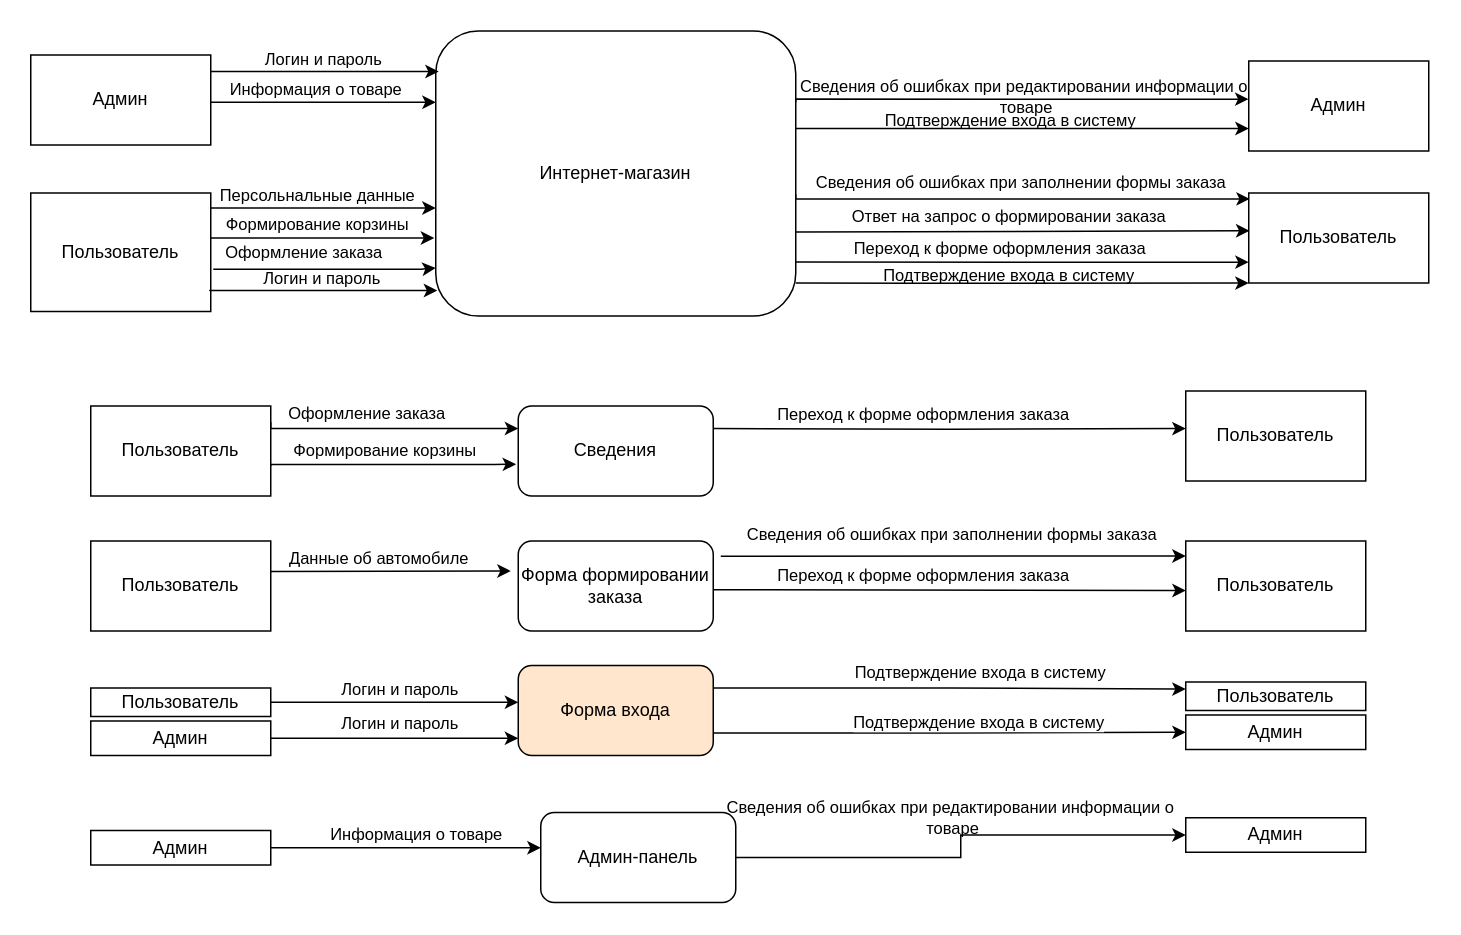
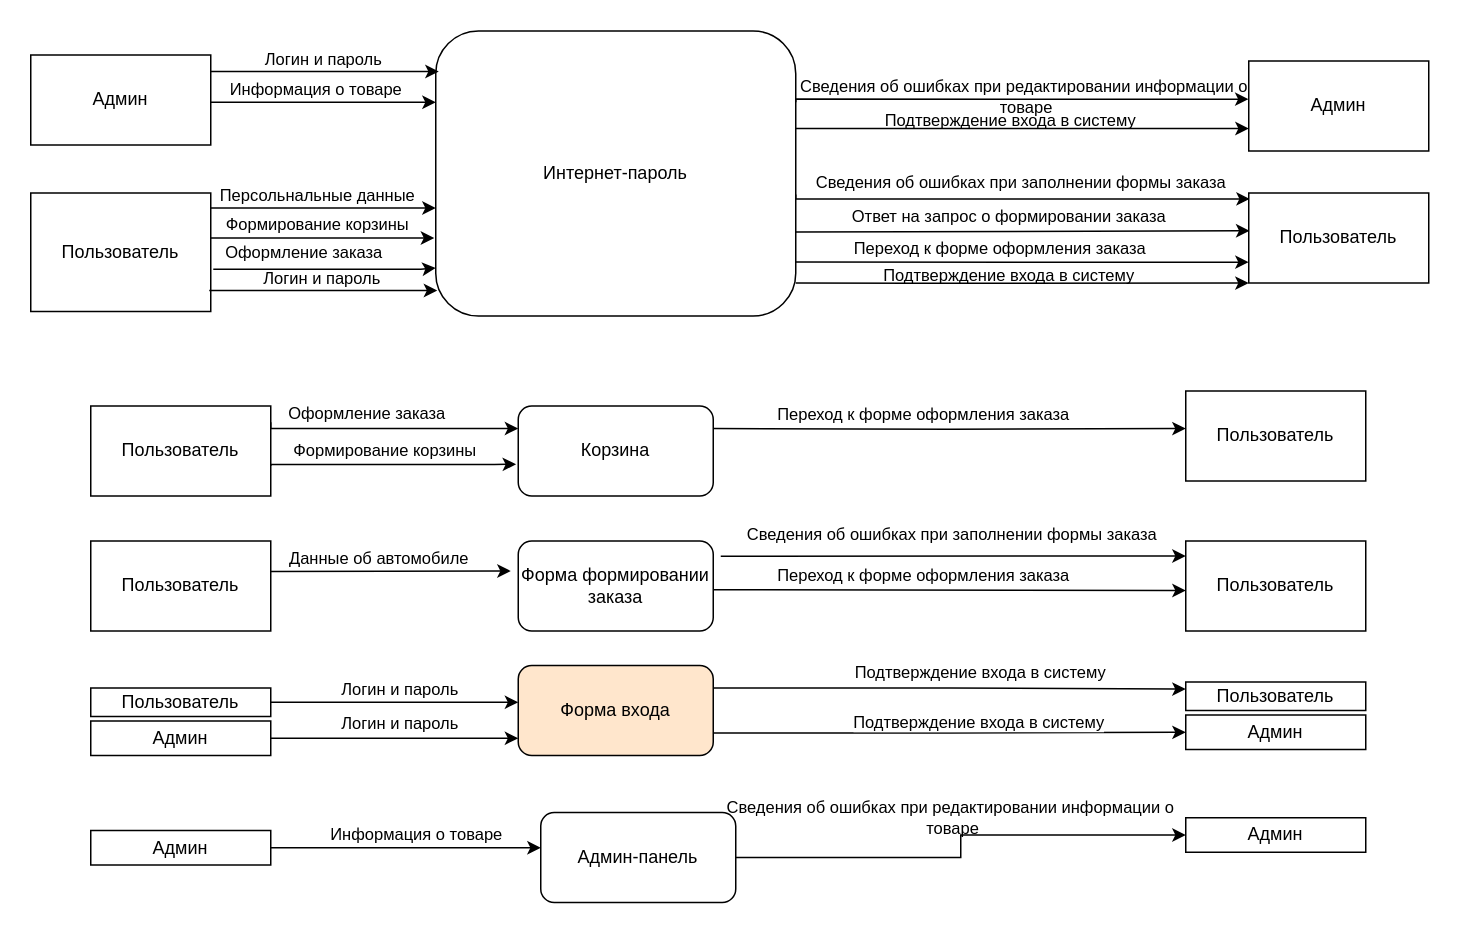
  <mxCell id="0" />
  <mxCell id="1" parent="0" />
  <mxCell id="2" style="edgeStyle=orthogonalEdgeStyle;rounded=0;orthogonalLoop=1;jettySize=auto;html=1;" parent="1" target="18" edge="1"><mxGeometry relative="1" as="geometry"><Array as="points"><mxPoint x="759" y="174" /><mxPoint x="759" y="174" /></Array><mxPoint x="530" y="174.08" as="sourcePoint" /></mxGeometry></mxCell>
  <mxCell id="3" value="Переход к форме оформления заказа" style="edgeLabel;html=1;align=center;verticalAlign=middle;resizable=0;points=[];" parent="2" vertex="1" connectable="0"><mxGeometry x="-0.341" y="-3" relative="1" as="geometry"><mxPoint x="36" y="-13" as="offset" /></mxGeometry></mxCell>
  <mxCell id="4" style="edgeStyle=orthogonalEdgeStyle;rounded=0;orthogonalLoop=1;jettySize=auto;html=1;entryX=0.006;entryY=0.066;entryDx=0;entryDy=0;entryPerimeter=0;" parent="1" target="18" edge="1"><mxGeometry relative="1" as="geometry"><Array as="points"><mxPoint x="530" y="132" /></Array><mxPoint x="530" y="129.08" as="sourcePoint" /></mxGeometry></mxCell>
  <mxCell id="5" value="Сведения об ошибках при заполнении формы заказа" style="edgeLabel;html=1;align=center;verticalAlign=middle;resizable=0;points=[];" parent="4" vertex="1" connectable="0"><mxGeometry x="-0.132" y="1" relative="1" as="geometry"><mxPoint x="19" y="-10" as="offset" /></mxGeometry></mxCell>
  <mxCell id="6" style="edgeStyle=orthogonalEdgeStyle;rounded=0;orthogonalLoop=1;jettySize=auto;html=1;entryX=0.004;entryY=0.419;entryDx=0;entryDy=0;entryPerimeter=0;" parent="1" target="18" edge="1"><mxGeometry relative="1" as="geometry"><Array as="points"><mxPoint x="530" y="153" /></Array><mxPoint x="530" y="154.08" as="sourcePoint" /></mxGeometry></mxCell>
  <mxCell id="7" value="Ответ на запрос о формировании заказа" style="edgeLabel;html=1;align=center;verticalAlign=middle;resizable=0;points=[];" parent="6" vertex="1" connectable="0"><mxGeometry x="-0.061" relative="1" as="geometry"><mxPoint y="-10" as="offset" /></mxGeometry></mxCell>
  <mxCell id="8" style="edgeStyle=orthogonalEdgeStyle;rounded=0;orthogonalLoop=1;jettySize=auto;html=1;exitX=1;exitY=0.25;exitDx=0;exitDy=0;entryX=-0.001;entryY=0.424;entryDx=0;entryDy=0;labelBackgroundColor=none;entryPerimeter=0;" parent="1" source="12" target="44" edge="1"><mxGeometry relative="1" as="geometry"><Array as="points"><mxPoint x="530" y="65" /></Array></mxGeometry></mxCell>
  <mxCell id="9" value="Сведения об ошибках при редактировании информации о&lt;br&gt;&amp;nbsp;товаре" style="edgeLabel;html=1;align=center;verticalAlign=middle;resizable=0;points=[];labelBackgroundColor=none;" parent="8" vertex="1" connectable="0"><mxGeometry x="0.211" y="2" relative="1" as="geometry"><mxPoint x="-30" as="offset" /></mxGeometry></mxCell>
  <mxCell id="10" style="edgeStyle=orthogonalEdgeStyle;rounded=0;orthogonalLoop=1;jettySize=auto;html=1;entryX=0;entryY=0.75;entryDx=0;entryDy=0;labelBackgroundColor=none;" parent="1" source="12" target="44" edge="1"><mxGeometry relative="1" as="geometry"><Array as="points"><mxPoint x="607" y="85" /><mxPoint x="607" y="85" /></Array></mxGeometry></mxCell>
  <mxCell id="11" value="Подтверждение входа в систему" style="edgeLabel;html=1;align=center;verticalAlign=middle;resizable=0;points=[];labelBackgroundColor=none;" parent="10" vertex="1" connectable="0"><mxGeometry x="-0.331" relative="1" as="geometry"><mxPoint x="41" y="-6" as="offset" /></mxGeometry></mxCell>
- <mxCell id="12" value="Интернет-магазин" style="rounded=1;whiteSpace=wrap;html=1;" parent="1" vertex="1"><mxGeometry x="290" y="20" width="240" height="190" as="geometry" /></mxCell>
+ <mxCell id="12" value="Интернет-пароль" style="rounded=1;whiteSpace=wrap;html=1;" parent="1" vertex="1"><mxGeometry x="290" y="20" width="240" height="190" as="geometry" /></mxCell>
  <mxCell id="13" style="edgeStyle=orthogonalEdgeStyle;rounded=0;orthogonalLoop=1;jettySize=auto;html=1;entryX=0;entryY=0.579;entryDx=0;entryDy=0;entryPerimeter=0;" parent="1" edge="1"><mxGeometry relative="1" as="geometry"><mxPoint x="141.68" y="178.87" as="sourcePoint" /><mxPoint x="290" y="178.01" as="targetPoint" /><Array as="points"><mxPoint x="280" y="179" /></Array></mxGeometry></mxCell>
  <mxCell id="14" value="Оформление заказа" style="edgeLabel;html=1;align=center;verticalAlign=middle;resizable=0;points=[];" parent="13" vertex="1" connectable="0"><mxGeometry x="-0.191" y="-2" relative="1" as="geometry"><mxPoint y="-13" as="offset" /></mxGeometry></mxCell>
  <mxCell id="15" style="edgeStyle=orthogonalEdgeStyle;rounded=0;orthogonalLoop=1;jettySize=auto;html=1;" parent="1" source="17" edge="1"><mxGeometry relative="1" as="geometry"><mxPoint x="289" y="158" as="targetPoint" /><Array as="points"><mxPoint x="289" y="158" /></Array></mxGeometry></mxCell>
  <mxCell id="16" value="Формирование корзины" style="edgeLabel;html=1;align=center;verticalAlign=middle;resizable=0;points=[];" parent="15" vertex="1" connectable="0"><mxGeometry x="-0.25" y="-1" relative="1" as="geometry"><mxPoint x="14" y="-11" as="offset" /></mxGeometry></mxCell>
  <mxCell id="17" value="Пользователь" style="rounded=0;whiteSpace=wrap;html=1;" parent="1" vertex="1"><mxGeometry x="20" y="128" width="120" height="79" as="geometry" /></mxCell>
  <mxCell id="18" value="Пользователь" style="rounded=0;whiteSpace=wrap;html=1;" parent="1" vertex="1"><mxGeometry x="832" y="128" width="120" height="60" as="geometry" /></mxCell>
  <mxCell id="19" value="" style="endArrow=classic;html=1;rounded=0;exitX=1.017;exitY=0.373;exitDx=0;exitDy=0;exitPerimeter=0;" parent="1" edge="1"><mxGeometry width="50" height="50" relative="1" as="geometry"><mxPoint x="180" y="380.38" as="sourcePoint" /><mxPoint x="340" y="380" as="targetPoint" /></mxGeometry></mxCell>
  <mxCell id="20" value="Данные об автомобиле" style="edgeLabel;html=1;align=center;verticalAlign=middle;resizable=0;points=[];" parent="19" vertex="1" connectable="0"><mxGeometry x="0.426" y="-1" relative="1" as="geometry"><mxPoint x="-43" y="-10" as="offset" /></mxGeometry></mxCell>
- <mxCell id="21" value="Сведения" style="rounded=1;whiteSpace=wrap;html=1;" parent="1" vertex="1"><mxGeometry x="345" y="270" width="130" height="60" as="geometry" /></mxCell>
+ <mxCell id="21" value="Корзина" style="rounded=1;whiteSpace=wrap;html=1;" parent="1" vertex="1"><mxGeometry x="345" y="270" width="130" height="60" as="geometry" /></mxCell>
  <mxCell id="22" value="Форма формировании заказа" style="rounded=1;whiteSpace=wrap;html=1;" parent="1" vertex="1"><mxGeometry x="345" y="360" width="130" height="60" as="geometry" /></mxCell>
  <mxCell id="23" value="Пользователь" style="rounded=0;whiteSpace=wrap;html=1;" parent="1" vertex="1"><mxGeometry x="60" y="270" width="120" height="60" as="geometry" /></mxCell>
  <mxCell id="24" value="Пользователь" style="rounded=0;whiteSpace=wrap;html=1;" parent="1" vertex="1"><mxGeometry x="60" y="360" width="120" height="60" as="geometry" /></mxCell>
  <mxCell id="25" value="Пользователь" style="rounded=0;whiteSpace=wrap;html=1;" parent="1" vertex="1"><mxGeometry x="790" y="260" width="120" height="60" as="geometry" /></mxCell>
  <mxCell id="26" value="Пользователь" style="rounded=0;whiteSpace=wrap;html=1;" parent="1" vertex="1"><mxGeometry x="790" y="360" width="120" height="60" as="geometry" /></mxCell>
  <mxCell id="27" value="" style="endArrow=classic;html=1;rounded=0;" parent="1" edge="1"><mxGeometry width="50" height="50" relative="1" as="geometry"><mxPoint x="140" y="138" as="sourcePoint" /><mxPoint x="290" y="138" as="targetPoint" /></mxGeometry></mxCell>
  <mxCell id="28" value="Персольнальные данные" style="edgeLabel;html=1;align=center;verticalAlign=middle;resizable=0;points=[];" parent="27" vertex="1" connectable="0"><mxGeometry x="0.426" y="-1" relative="1" as="geometry"><mxPoint x="-37" y="-10" as="offset" /></mxGeometry></mxCell>
  <mxCell id="29" style="edgeStyle=orthogonalEdgeStyle;rounded=0;orthogonalLoop=1;jettySize=auto;html=1;entryX=-0.011;entryY=0.647;entryDx=0;entryDy=0;entryPerimeter=0;" parent="1" target="21" edge="1"><mxGeometry relative="1" as="geometry"><mxPoint x="180" y="310" as="sourcePoint" /><mxPoint x="329" y="310" as="targetPoint" /><Array as="points"><mxPoint x="180" y="309" /><mxPoint x="329" y="309" /></Array></mxGeometry></mxCell>
  <mxCell id="30" value="Формирование корзины" style="edgeLabel;html=1;align=center;verticalAlign=middle;resizable=0;points=[];" parent="29" vertex="1" connectable="0"><mxGeometry x="-0.25" y="-1" relative="1" as="geometry"><mxPoint x="14" y="-11" as="offset" /></mxGeometry></mxCell>
  <mxCell id="31" style="edgeStyle=orthogonalEdgeStyle;rounded=0;orthogonalLoop=1;jettySize=auto;html=1;entryX=0;entryY=0.25;entryDx=0;entryDy=0;" parent="1" target="21" edge="1"><mxGeometry relative="1" as="geometry"><mxPoint x="180" y="280.86" as="sourcePoint" /><mxPoint x="328.32" y="280" as="targetPoint" /><Array as="points"><mxPoint x="180" y="285" /></Array></mxGeometry></mxCell>
  <mxCell id="32" value="Оформление заказа" style="edgeLabel;html=1;align=center;verticalAlign=middle;resizable=0;points=[];" parent="31" vertex="1" connectable="0"><mxGeometry x="-0.191" y="-2" relative="1" as="geometry"><mxPoint y="-13" as="offset" /></mxGeometry></mxCell>
  <mxCell id="33" style="edgeStyle=orthogonalEdgeStyle;rounded=0;orthogonalLoop=1;jettySize=auto;html=1;entryX=0;entryY=0.417;entryDx=0;entryDy=0;entryPerimeter=0;" parent="1" target="25" edge="1"><mxGeometry relative="1" as="geometry"><mxPoint x="475" y="285" as="sourcePoint" /><mxPoint x="780" y="280" as="targetPoint" /><Array as="points" /></mxGeometry></mxCell>
  <mxCell id="34" value="Переход к форме оформления заказа" style="edgeLabel;html=1;align=center;verticalAlign=middle;resizable=0;points=[];" parent="33" vertex="1" connectable="0"><mxGeometry x="-0.341" y="-3" relative="1" as="geometry"><mxPoint x="36" y="-13" as="offset" /></mxGeometry></mxCell>
  <mxCell id="35" style="edgeStyle=orthogonalEdgeStyle;rounded=0;orthogonalLoop=1;jettySize=auto;html=1;entryX=0;entryY=0.08;entryDx=0;entryDy=0;entryPerimeter=0;" parent="1" edge="1"><mxGeometry relative="1" as="geometry"><mxPoint x="480" y="370.2" as="sourcePoint" /><mxPoint x="790" y="370" as="targetPoint" /><Array as="points"><mxPoint x="500" y="370.2" /><mxPoint x="500" y="370.2" /></Array></mxGeometry></mxCell>
  <mxCell id="36" value="Сведения об ошибках при заполнении формы заказа" style="edgeLabel;html=1;align=center;verticalAlign=middle;resizable=0;points=[];" parent="35" vertex="1" connectable="0"><mxGeometry x="-0.132" y="1" relative="1" as="geometry"><mxPoint x="19" y="-14" as="offset" /></mxGeometry></mxCell>
  <mxCell id="37" style="edgeStyle=orthogonalEdgeStyle;rounded=0;orthogonalLoop=1;jettySize=auto;html=1;" parent="1" edge="1"><mxGeometry relative="1" as="geometry"><mxPoint x="475" y="392.5" as="sourcePoint" /><mxPoint x="790" y="393" as="targetPoint" /><Array as="points"><mxPoint x="505" y="392.5" /><mxPoint x="505" y="392.5" /></Array></mxGeometry></mxCell>
  <mxCell id="38" value="Переход к форме оформления заказа" style="edgeLabel;html=1;align=center;verticalAlign=middle;resizable=0;points=[];" parent="37" vertex="1" connectable="0"><mxGeometry x="-0.341" y="-3" relative="1" as="geometry"><mxPoint x="36" y="-13" as="offset" /></mxGeometry></mxCell>
  <mxCell id="39" style="edgeStyle=orthogonalEdgeStyle;rounded=0;orthogonalLoop=1;jettySize=auto;html=1;" parent="1" source="43" edge="1"><mxGeometry relative="1" as="geometry"><mxPoint x="292" y="47" as="targetPoint" /><Array as="points"><mxPoint x="292" y="47" /></Array></mxGeometry></mxCell>
  <mxCell id="40" value="Логин и пароль" style="edgeLabel;html=1;align=center;verticalAlign=middle;resizable=0;points=[];" parent="39" vertex="1" connectable="0"><mxGeometry x="0.273" y="1" relative="1" as="geometry"><mxPoint x="-23" y="-8" as="offset" /></mxGeometry></mxCell>
  <mxCell id="41" style="edgeStyle=orthogonalEdgeStyle;rounded=0;orthogonalLoop=1;jettySize=auto;html=1;entryX=0;entryY=0.25;entryDx=0;entryDy=0;" parent="1" source="43" target="12" edge="1"><mxGeometry relative="1" as="geometry"><Array as="points"><mxPoint x="290" y="68" /></Array></mxGeometry></mxCell>
  <mxCell id="42" value="Информация о товаре" style="edgeLabel;html=1;align=center;verticalAlign=middle;resizable=0;points=[];" parent="41" vertex="1" connectable="0"><mxGeometry x="0.217" y="-1" relative="1" as="geometry"><mxPoint x="-22" y="-10" as="offset" /></mxGeometry></mxCell>
  <mxCell id="43" value="Админ" style="rounded=0;whiteSpace=wrap;html=1;" parent="1" vertex="1"><mxGeometry x="20" y="36" width="120" height="60" as="geometry" /></mxCell>
  <mxCell id="44" value="Админ" style="rounded=0;whiteSpace=wrap;html=1;" parent="1" vertex="1"><mxGeometry x="832" y="40" width="120" height="60" as="geometry" /></mxCell>
  <mxCell id="45" style="edgeStyle=orthogonalEdgeStyle;rounded=0;orthogonalLoop=1;jettySize=auto;html=1;entryX=0;entryY=0.75;entryDx=0;entryDy=0;labelBackgroundColor=none;" parent="1" edge="1"><mxGeometry relative="1" as="geometry"><mxPoint x="530" y="188.08" as="sourcePoint" /><mxPoint x="832" y="188.08" as="targetPoint" /><Array as="points"><mxPoint x="607" y="188.08" /><mxPoint x="607" y="188.08" /></Array></mxGeometry></mxCell>
  <mxCell id="46" value="Подтверждение входа в систему" style="edgeLabel;html=1;align=center;verticalAlign=middle;resizable=0;points=[];labelBackgroundColor=none;" parent="45" vertex="1" connectable="0"><mxGeometry x="-0.331" relative="1" as="geometry"><mxPoint x="41" y="-6" as="offset" /></mxGeometry></mxCell>
  <mxCell id="47" style="edgeStyle=orthogonalEdgeStyle;rounded=0;orthogonalLoop=1;jettySize=auto;html=1;" parent="1" edge="1"><mxGeometry relative="1" as="geometry"><mxPoint x="139" y="193" as="sourcePoint" /><mxPoint x="291" y="193" as="targetPoint" /><Array as="points"><mxPoint x="291" y="193" /></Array></mxGeometry></mxCell>
  <mxCell id="48" value="Логин и пароль" style="edgeLabel;html=1;align=center;verticalAlign=middle;resizable=0;points=[];labelBackgroundColor=none;" parent="47" vertex="1" connectable="0"><mxGeometry x="0.273" y="1" relative="1" as="geometry"><mxPoint x="-23" y="-8" as="offset" /></mxGeometry></mxCell>
  <mxCell id="49" style="edgeStyle=orthogonalEdgeStyle;rounded=0;orthogonalLoop=1;jettySize=auto;html=1;exitX=1;exitY=0.25;exitDx=0;exitDy=0;entryX=0;entryY=0.25;entryDx=0;entryDy=0;labelBackgroundColor=none;" parent="1" source="53" target="60" edge="1"><mxGeometry relative="1" as="geometry" /></mxCell>
  <mxCell id="50" value="Подтверждение входа в систему" style="edgeLabel;html=1;align=center;verticalAlign=middle;resizable=0;points=[];" parent="49" vertex="1" connectable="0"><mxGeometry x="0.226" y="1" relative="1" as="geometry"><mxPoint x="-16" y="-10" as="offset" /></mxGeometry></mxCell>
  <mxCell id="51" style="edgeStyle=orthogonalEdgeStyle;rounded=0;orthogonalLoop=1;jettySize=auto;html=1;exitX=1;exitY=0.75;exitDx=0;exitDy=0;entryX=0;entryY=0.5;entryDx=0;entryDy=0;labelBackgroundColor=none;" parent="1" source="53" target="61" edge="1"><mxGeometry relative="1" as="geometry" /></mxCell>
  <mxCell id="52" value="Подтверждение входа в систему" style="edgeLabel;html=1;align=center;verticalAlign=middle;resizable=0;points=[];" parent="51" vertex="1" connectable="0"><mxGeometry x="0.621" relative="1" as="geometry"><mxPoint x="-79" y="-7" as="offset" /></mxGeometry></mxCell>
  <mxCell id="53" value="Форма входа" style="rounded=1;whiteSpace=wrap;html=1;fillColor=#ffe6cc;" parent="1" vertex="1"><mxGeometry x="345" y="443" width="130" height="60" as="geometry" /></mxCell>
  <mxCell id="54" style="edgeStyle=orthogonalEdgeStyle;rounded=0;orthogonalLoop=1;jettySize=auto;html=1;labelBackgroundColor=none;" parent="1" source="56" target="53" edge="1"><mxGeometry relative="1" as="geometry"><Array as="points"><mxPoint x="305" y="468" /><mxPoint x="305" y="468" /></Array></mxGeometry></mxCell>
  <mxCell id="55" value="Логин и пароль" style="edgeLabel;html=1;align=center;verticalAlign=middle;resizable=0;points=[];" parent="54" vertex="1" connectable="0"><mxGeometry x="0.139" y="1" relative="1" as="geometry"><mxPoint x="-9" y="-8" as="offset" /></mxGeometry></mxCell>
  <mxCell id="56" value="Пользователь" style="rounded=0;whiteSpace=wrap;html=1;" parent="1" vertex="1"><mxGeometry x="60" y="458" width="120" height="19" as="geometry" /></mxCell>
  <mxCell id="57" style="edgeStyle=orthogonalEdgeStyle;rounded=0;orthogonalLoop=1;jettySize=auto;html=1;labelBackgroundColor=none;" parent="1" source="59" target="53" edge="1"><mxGeometry relative="1" as="geometry"><Array as="points"><mxPoint x="304" y="492" /><mxPoint x="304" y="492" /></Array></mxGeometry></mxCell>
  <mxCell id="58" value="Логин и пароль" style="edgeLabel;html=1;align=center;verticalAlign=middle;resizable=0;points=[];" parent="57" vertex="1" connectable="0"><mxGeometry x="0.665" y="1" relative="1" as="geometry"><mxPoint x="-52" y="-9" as="offset" /></mxGeometry></mxCell>
  <mxCell id="59" value="Админ" style="rounded=0;whiteSpace=wrap;html=1;" parent="1" vertex="1"><mxGeometry x="60" y="480" width="120" height="23" as="geometry" /></mxCell>
  <mxCell id="60" value="Пользователь" style="rounded=0;whiteSpace=wrap;html=1;" parent="1" vertex="1"><mxGeometry x="790" y="454" width="120" height="19" as="geometry" /></mxCell>
  <mxCell id="61" value="Админ" style="rounded=0;whiteSpace=wrap;html=1;" parent="1" vertex="1"><mxGeometry x="790" y="476" width="120" height="23" as="geometry" /></mxCell>
  <mxCell id="62" style="edgeStyle=orthogonalEdgeStyle;rounded=0;orthogonalLoop=1;jettySize=auto;html=1;entryX=0;entryY=0.5;entryDx=0;entryDy=0;labelBackgroundColor=none;" parent="1" source="63" target="67" edge="1"><mxGeometry relative="1" as="geometry" /></mxCell>
  <mxCell id="63" value="Админ-панель" style="rounded=1;whiteSpace=wrap;html=1;" parent="1" vertex="1"><mxGeometry x="360" y="541" width="130" height="60" as="geometry" /></mxCell>
  <mxCell id="64" style="edgeStyle=orthogonalEdgeStyle;rounded=0;orthogonalLoop=1;jettySize=auto;html=1;labelBackgroundColor=none;" parent="1" source="66" target="63" edge="1"><mxGeometry relative="1" as="geometry"><Array as="points"><mxPoint x="312" y="565" /><mxPoint x="312" y="565" /></Array></mxGeometry></mxCell>
  <mxCell id="65" value="Информация о товаре" style="edgeLabel;html=1;align=center;verticalAlign=middle;resizable=0;points=[];" parent="64" vertex="1" connectable="0"><mxGeometry x="0.269" y="-1" relative="1" as="geometry"><mxPoint x="-18" y="-10" as="offset" /></mxGeometry></mxCell>
  <mxCell id="66" value="Админ" style="rounded=0;whiteSpace=wrap;html=1;" parent="1" vertex="1"><mxGeometry x="60" y="553" width="120" height="23" as="geometry" /></mxCell>
  <mxCell id="67" value="Админ" style="rounded=0;whiteSpace=wrap;html=1;" parent="1" vertex="1"><mxGeometry x="790" y="544.5" width="120" height="23" as="geometry" /></mxCell>
  <mxCell id="68" value="Сведения об ошибках при редактировании информации о&lt;br&gt;&amp;nbsp;товаре" style="edgeLabel;html=1;align=center;verticalAlign=middle;resizable=0;points=[];labelBackgroundColor=none;" parent="1" vertex="1" connectable="0"><mxGeometry x="632.999" y="544.496" as="geometry" /></mxCell>
